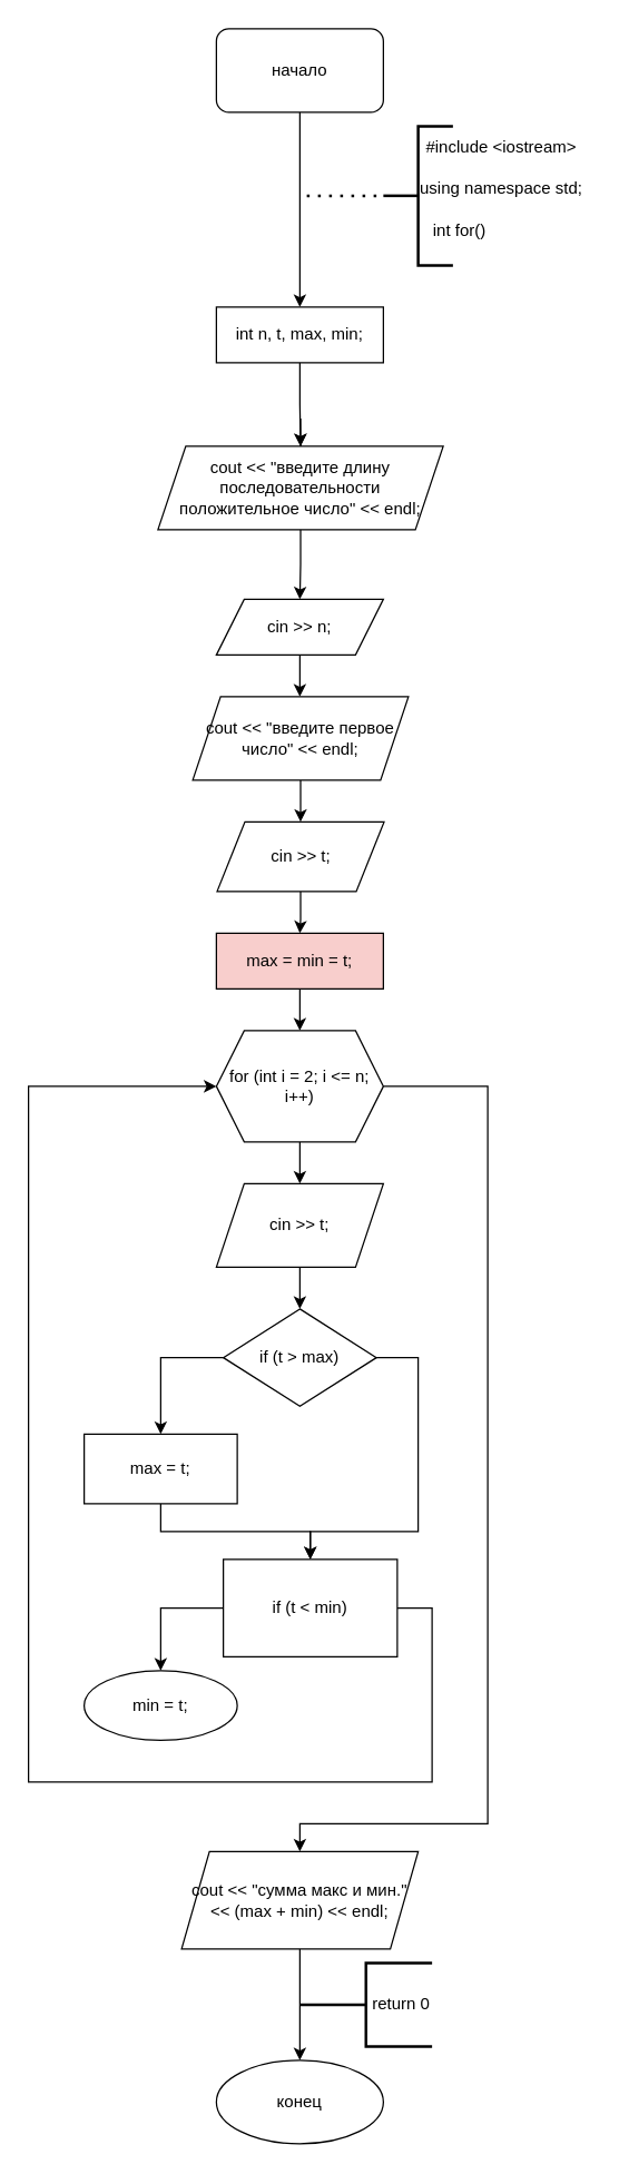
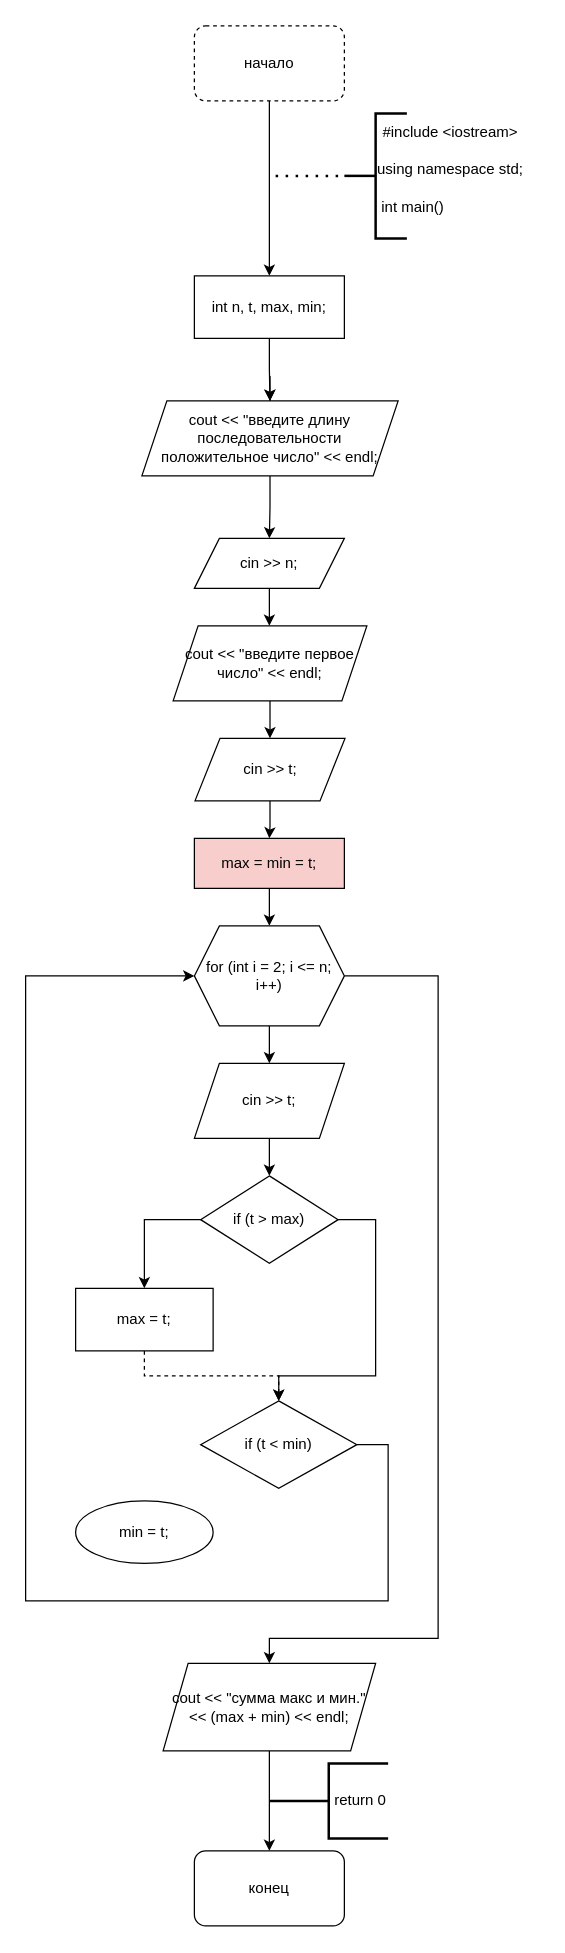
  <mxCell id="0" />
  <mxCell id="1" parent="0" />
  <mxCell id="2" style="edgeStyle=orthogonalEdgeStyle;rounded=0;orthogonalLoop=1;jettySize=auto;html=1;" edge="1" parent="1" source="3" target="9"><mxGeometry relative="1" as="geometry" /></mxCell>
- <mxCell id="3" value="начало" style="rounded=1;whiteSpace=wrap;html=1;" vertex="1" parent="1"><mxGeometry x="155" y="20" width="120" height="60" as="geometry" /></mxCell>
+ <mxCell id="3" value="начало" style="rounded=1;whiteSpace=wrap;html=1;dashed=1;" vertex="1" parent="1"><mxGeometry x="155" y="20" width="120" height="60" as="geometry" /></mxCell>
  <mxCell id="4" value="" style="strokeWidth=2;html=1;shape=mxgraph.flowchart.annotation_2;align=left;labelPosition=right;pointerEvents=1;" vertex="1" parent="1"><mxGeometry x="275" y="90" width="50" height="100" as="geometry" /></mxCell>
  <mxCell id="5" value="#include &amp;lt;iostream&amp;gt; " style="text;html=1;strokeColor=none;fillColor=none;align=center;verticalAlign=middle;whiteSpace=wrap;rounded=0;" vertex="1" parent="1"><mxGeometry x="290" y="90" width="140" height="30" as="geometry" /></mxCell>
  <mxCell id="6" value="using namespace std;" style="text;html=1;strokeColor=none;fillColor=none;align=center;verticalAlign=middle;whiteSpace=wrap;rounded=0;" vertex="1" parent="1"><mxGeometry x="300" y="120" width="120" height="30" as="geometry" /></mxCell>
- <mxCell id="7" value="int for()" style="text;html=1;strokeColor=none;fillColor=none;align=center;verticalAlign=middle;whiteSpace=wrap;rounded=0;" vertex="1" parent="1"><mxGeometry x="300" y="150" width="60" height="30" as="geometry" /></mxCell>
+ <mxCell id="7" value="int main()" style="text;html=1;strokeColor=none;fillColor=none;align=center;verticalAlign=middle;whiteSpace=wrap;rounded=0;" vertex="1" parent="1"><mxGeometry x="300" y="150" width="60" height="30" as="geometry" /></mxCell>
  <mxCell id="8" style="edgeStyle=orthogonalEdgeStyle;rounded=0;orthogonalLoop=1;jettySize=auto;html=1;" edge="1" parent="1" source="9" target="12"><mxGeometry relative="1" as="geometry" /></mxCell>
- <mxCell id="9" value="int n, t, max, min;" style="rounded=0;whiteSpace=wrap;html=1;" vertex="1" parent="1"><mxGeometry x="155" y="220" width="120" height="40" as="geometry" /></mxCell>
+ <mxCell id="9" value="int n, t, max, min;" style="rounded=0;whiteSpace=wrap;html=1;" vertex="1" parent="1"><mxGeometry x="155" y="220" width="120" height="50" as="geometry" /></mxCell>
  <mxCell id="10" style="edgeStyle=orthogonalEdgeStyle;rounded=0;orthogonalLoop=1;jettySize=auto;html=1;" edge="1" parent="1" target="12"><mxGeometry relative="1" as="geometry"><mxPoint x="215" y="330" as="sourcePoint" /></mxGeometry></mxCell>
  <mxCell id="11" style="edgeStyle=orthogonalEdgeStyle;rounded=0;orthogonalLoop=1;jettySize=auto;html=1;" edge="1" parent="1" source="12" target="14"><mxGeometry relative="1" as="geometry" /></mxCell>
  <mxCell id="12" value="cout &amp;lt;&amp;lt; &quot;введите длину последовательности положительное число&quot; &amp;lt;&amp;lt; endl;" style="shape=parallelogram;perimeter=parallelogramPerimeter;whiteSpace=wrap;html=1;fixedSize=1;" vertex="1" parent="1"><mxGeometry x="113" y="320" width="205" height="60" as="geometry" /></mxCell>
  <mxCell id="13" style="edgeStyle=orthogonalEdgeStyle;rounded=0;orthogonalLoop=1;jettySize=auto;html=1;" edge="1" parent="1" source="14"><mxGeometry relative="1" as="geometry"><mxPoint x="215" y="500" as="targetPoint" /></mxGeometry></mxCell>
  <mxCell id="14" value="cin &gt;&gt; n;" style="shape=parallelogram;perimeter=parallelogramPerimeter;whiteSpace=wrap;html=1;fixedSize=1;" vertex="1" parent="1"><mxGeometry x="155" y="430" width="120" height="40" as="geometry" /></mxCell>
  <mxCell id="15" style="edgeStyle=orthogonalEdgeStyle;rounded=0;orthogonalLoop=1;jettySize=auto;html=1;entryX=0.5;entryY=0;entryDx=0;entryDy=0;" edge="1" parent="1" source="16" target="18"><mxGeometry relative="1" as="geometry" /></mxCell>
  <mxCell id="16" value="cout &lt;&lt; &quot;введите первое число&quot; &lt;&lt; endl;" style="shape=parallelogram;perimeter=parallelogramPerimeter;whiteSpace=wrap;html=1;fixedSize=1;" vertex="1" parent="1"><mxGeometry x="138" y="500" width="155" height="60" as="geometry" /></mxCell>
  <mxCell id="17" style="edgeStyle=orthogonalEdgeStyle;rounded=0;orthogonalLoop=1;jettySize=auto;html=1;entryX=0.5;entryY=0;entryDx=0;entryDy=0;" edge="1" parent="1" source="18" target="20"><mxGeometry relative="1" as="geometry" /></mxCell>
  <mxCell id="18" value="cin &gt;&gt; t;" style="shape=parallelogram;perimeter=parallelogramPerimeter;whiteSpace=wrap;html=1;fixedSize=1;" vertex="1" parent="1"><mxGeometry x="155.5" y="590" width="120" height="50" as="geometry" /></mxCell>
  <mxCell id="19" style="edgeStyle=orthogonalEdgeStyle;rounded=0;orthogonalLoop=1;jettySize=auto;html=1;entryX=0.5;entryY=0;entryDx=0;entryDy=0;" edge="1" parent="1" source="20" target="23"><mxGeometry relative="1" as="geometry" /></mxCell>
  <mxCell id="20" value="max = min = t;" style="rounded=0;whiteSpace=wrap;html=1;fillColor=#f8cecc;" vertex="1" parent="1"><mxGeometry x="155" y="670" width="120" height="40" as="geometry" /></mxCell>
  <mxCell id="21" style="edgeStyle=orthogonalEdgeStyle;rounded=0;orthogonalLoop=1;jettySize=auto;html=1;" edge="1" parent="1" source="23" target="25"><mxGeometry relative="1" as="geometry" /></mxCell>
  <mxCell id="22" style="edgeStyle=orthogonalEdgeStyle;rounded=0;orthogonalLoop=1;jettySize=auto;html=1;entryX=0.5;entryY=0;entryDx=0;entryDy=0;" edge="1" parent="1" source="23" target="36"><mxGeometry relative="1" as="geometry"><Array as="points"><mxPoint x="350" y="780" /><mxPoint x="350" y="1310" /><mxPoint x="215" y="1310" /></Array></mxGeometry></mxCell>
  <mxCell id="23" value="for (int i = 2; i &lt;= n; i++)" style="shape=hexagon;perimeter=hexagonPerimeter2;whiteSpace=wrap;html=1;fixedSize=1;" vertex="1" parent="1"><mxGeometry x="155" y="740" width="120" height="80" as="geometry" /></mxCell>
  <mxCell id="24" style="edgeStyle=orthogonalEdgeStyle;rounded=0;orthogonalLoop=1;jettySize=auto;html=1;" edge="1" parent="1" source="25" target="28"><mxGeometry relative="1" as="geometry" /></mxCell>
  <mxCell id="25" value="cin &gt;&gt; t;" style="shape=parallelogram;perimeter=parallelogramPerimeter;whiteSpace=wrap;html=1;fixedSize=1;" vertex="1" parent="1"><mxGeometry x="155" y="850" width="120" height="60" as="geometry" /></mxCell>
  <mxCell id="26" style="edgeStyle=orthogonalEdgeStyle;rounded=0;orthogonalLoop=1;jettySize=auto;html=1;entryX=0.5;entryY=0;entryDx=0;entryDy=0;" edge="1" parent="1" source="28" target="30"><mxGeometry relative="1" as="geometry"><Array as="points"><mxPoint x="115" y="975" /></Array></mxGeometry></mxCell>
  <mxCell id="27" style="edgeStyle=orthogonalEdgeStyle;rounded=0;orthogonalLoop=1;jettySize=auto;html=1;entryX=0.5;entryY=0;entryDx=0;entryDy=0;" edge="1" parent="1" source="28" target="33"><mxGeometry relative="1" as="geometry"><mxPoint x="290" y="1110" as="targetPoint" /><Array as="points"><mxPoint x="300" y="975" /><mxPoint x="300" y="1100" /><mxPoint x="223" y="1100" /></Array></mxGeometry></mxCell>
  <mxCell id="28" value="if (t &gt; max)" style="rhombus;whiteSpace=wrap;html=1;" vertex="1" parent="1"><mxGeometry x="160" y="940" width="110" height="70" as="geometry" /></mxCell>
- <mxCell id="29" style="edgeStyle=orthogonalEdgeStyle;rounded=0;orthogonalLoop=1;jettySize=auto;html=1;entryX=0.5;entryY=0;entryDx=0;entryDy=0;" edge="1" parent="1" source="30" target="33"><mxGeometry relative="1" as="geometry"><Array as="points"><mxPoint x="115" y="1100" /><mxPoint x="223" y="1100" /></Array></mxGeometry></mxCell>
+ <mxCell id="29" style="edgeStyle=orthogonalEdgeStyle;rounded=0;orthogonalLoop=1;jettySize=auto;html=1;entryX=0.5;entryY=0;entryDx=0;entryDy=0;dashed=1;" edge="1" parent="1" source="30" target="33"><mxGeometry relative="1" as="geometry"><Array as="points"><mxPoint x="115" y="1100" /><mxPoint x="223" y="1100" /></Array></mxGeometry></mxCell>
  <mxCell id="30" value="max = t;" style="rounded=0;whiteSpace=wrap;html=1;" vertex="1" parent="1"><mxGeometry x="60" y="1030" width="110" height="50" as="geometry" /></mxCell>
- <mxCell id="31" style="edgeStyle=orthogonalEdgeStyle;rounded=0;orthogonalLoop=1;jettySize=auto;html=1;entryX=0.5;entryY=0;entryDx=0;entryDy=0;" edge="1" parent="1" source="33" target="34"><mxGeometry relative="1" as="geometry"><Array as="points"><mxPoint x="115" y="1155" /></Array></mxGeometry></mxCell>
  <mxCell id="32" style="edgeStyle=orthogonalEdgeStyle;rounded=0;orthogonalLoop=1;jettySize=auto;html=1;entryX=0;entryY=0.5;entryDx=0;entryDy=0;" edge="1" parent="1" source="33" target="23"><mxGeometry relative="1" as="geometry"><mxPoint x="150" y="780" as="targetPoint" /><Array as="points"><mxPoint x="310" y="1155" /><mxPoint x="310" y="1280" /><mxPoint x="20" y="1280" /><mxPoint x="20" y="780" /></Array></mxGeometry></mxCell>
- <mxCell id="33" value="if (t &lt; min)" style="whiteSpace=wrap;html=1;rounded=0;" vertex="1" parent="1"><mxGeometry x="160" y="1120" width="125" height="70" as="geometry" /></mxCell>
+ <mxCell id="33" value="if (t &lt; min)" style="rhombus;whiteSpace=wrap;html=1;" vertex="1" parent="1"><mxGeometry x="160" y="1120" width="125" height="70" as="geometry" /></mxCell>
  <mxCell id="34" value="min = t;" style="ellipse;whiteSpace=wrap;html=1;" vertex="1" parent="1"><mxGeometry x="60" y="1200" width="110" height="50" as="geometry" /></mxCell>
  <mxCell id="35" style="edgeStyle=orthogonalEdgeStyle;rounded=0;orthogonalLoop=1;jettySize=auto;html=1;" edge="1" parent="1" source="36" target="37"><mxGeometry relative="1" as="geometry" /></mxCell>
  <mxCell id="36" value="cout &lt;&lt; &quot;сумма макс и мин.&quot; &lt;&lt; (max + min) &lt;&lt; endl;" style="shape=parallelogram;perimeter=parallelogramPerimeter;whiteSpace=wrap;html=1;fixedSize=1;" vertex="1" parent="1"><mxGeometry x="130" y="1330" width="170" height="70" as="geometry" /></mxCell>
- <mxCell id="37" value="конец" style="ellipse;whiteSpace=wrap;html=1;" vertex="1" parent="1"><mxGeometry x="155" y="1480" width="120" height="60" as="geometry" /></mxCell>
+ <mxCell id="37" value="конец" style="rounded=1;whiteSpace=wrap;html=1;" vertex="1" parent="1"><mxGeometry x="155" y="1480" width="120" height="60" as="geometry" /></mxCell>
  <mxCell id="38" value="" style="endArrow=none;dashed=1;html=1;dashPattern=1 3;strokeWidth=2;rounded=0;entryX=0;entryY=0.5;entryDx=0;entryDy=0;entryPerimeter=0;" edge="1" parent="1" target="4"><mxGeometry width="50" height="50" relative="1" as="geometry"><mxPoint x="220" y="140" as="sourcePoint" /><mxPoint x="250" y="180" as="targetPoint" /></mxGeometry></mxCell>
  <mxCell id="39" value="" style="strokeWidth=2;html=1;shape=mxgraph.flowchart.annotation_2;align=left;labelPosition=right;pointerEvents=1;" vertex="1" parent="1"><mxGeometry x="215" y="1410" width="95" height="60" as="geometry" /></mxCell>
  <mxCell id="40" value="return 0" style="text;html=1;strokeColor=none;fillColor=none;align=center;verticalAlign=middle;whiteSpace=wrap;rounded=0;" vertex="1" parent="1"><mxGeometry x="258" y="1425" width="60" height="30" as="geometry" /></mxCell>
